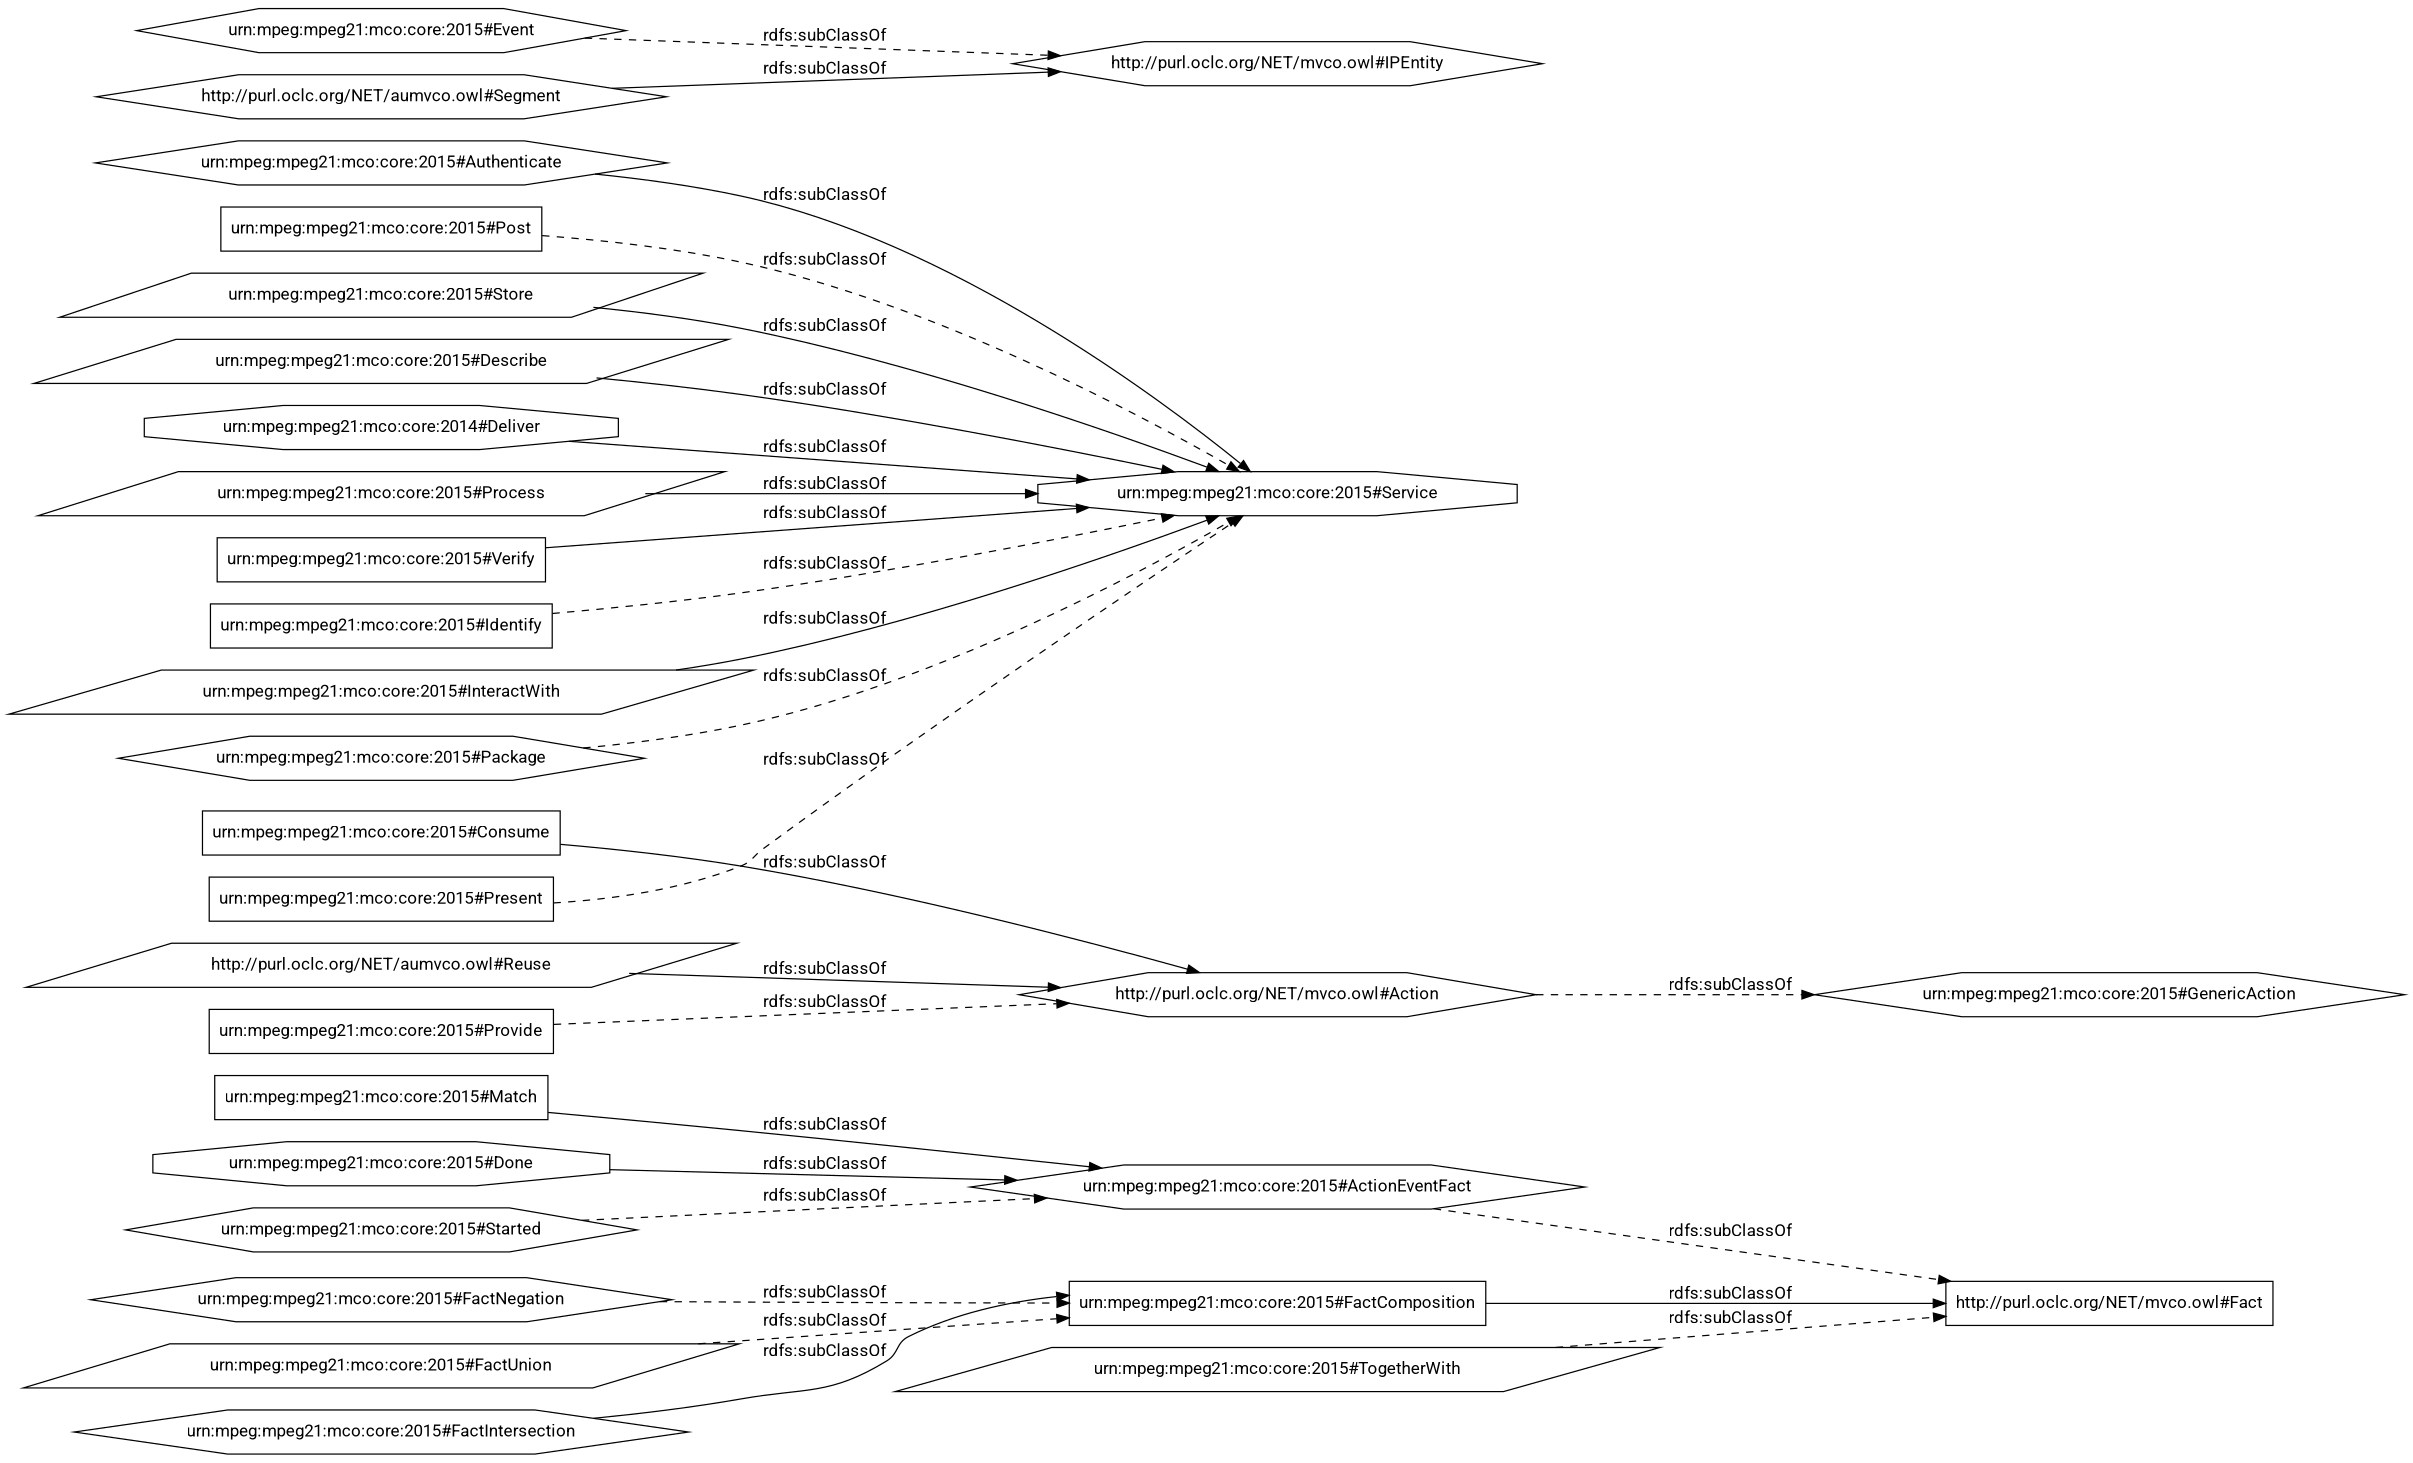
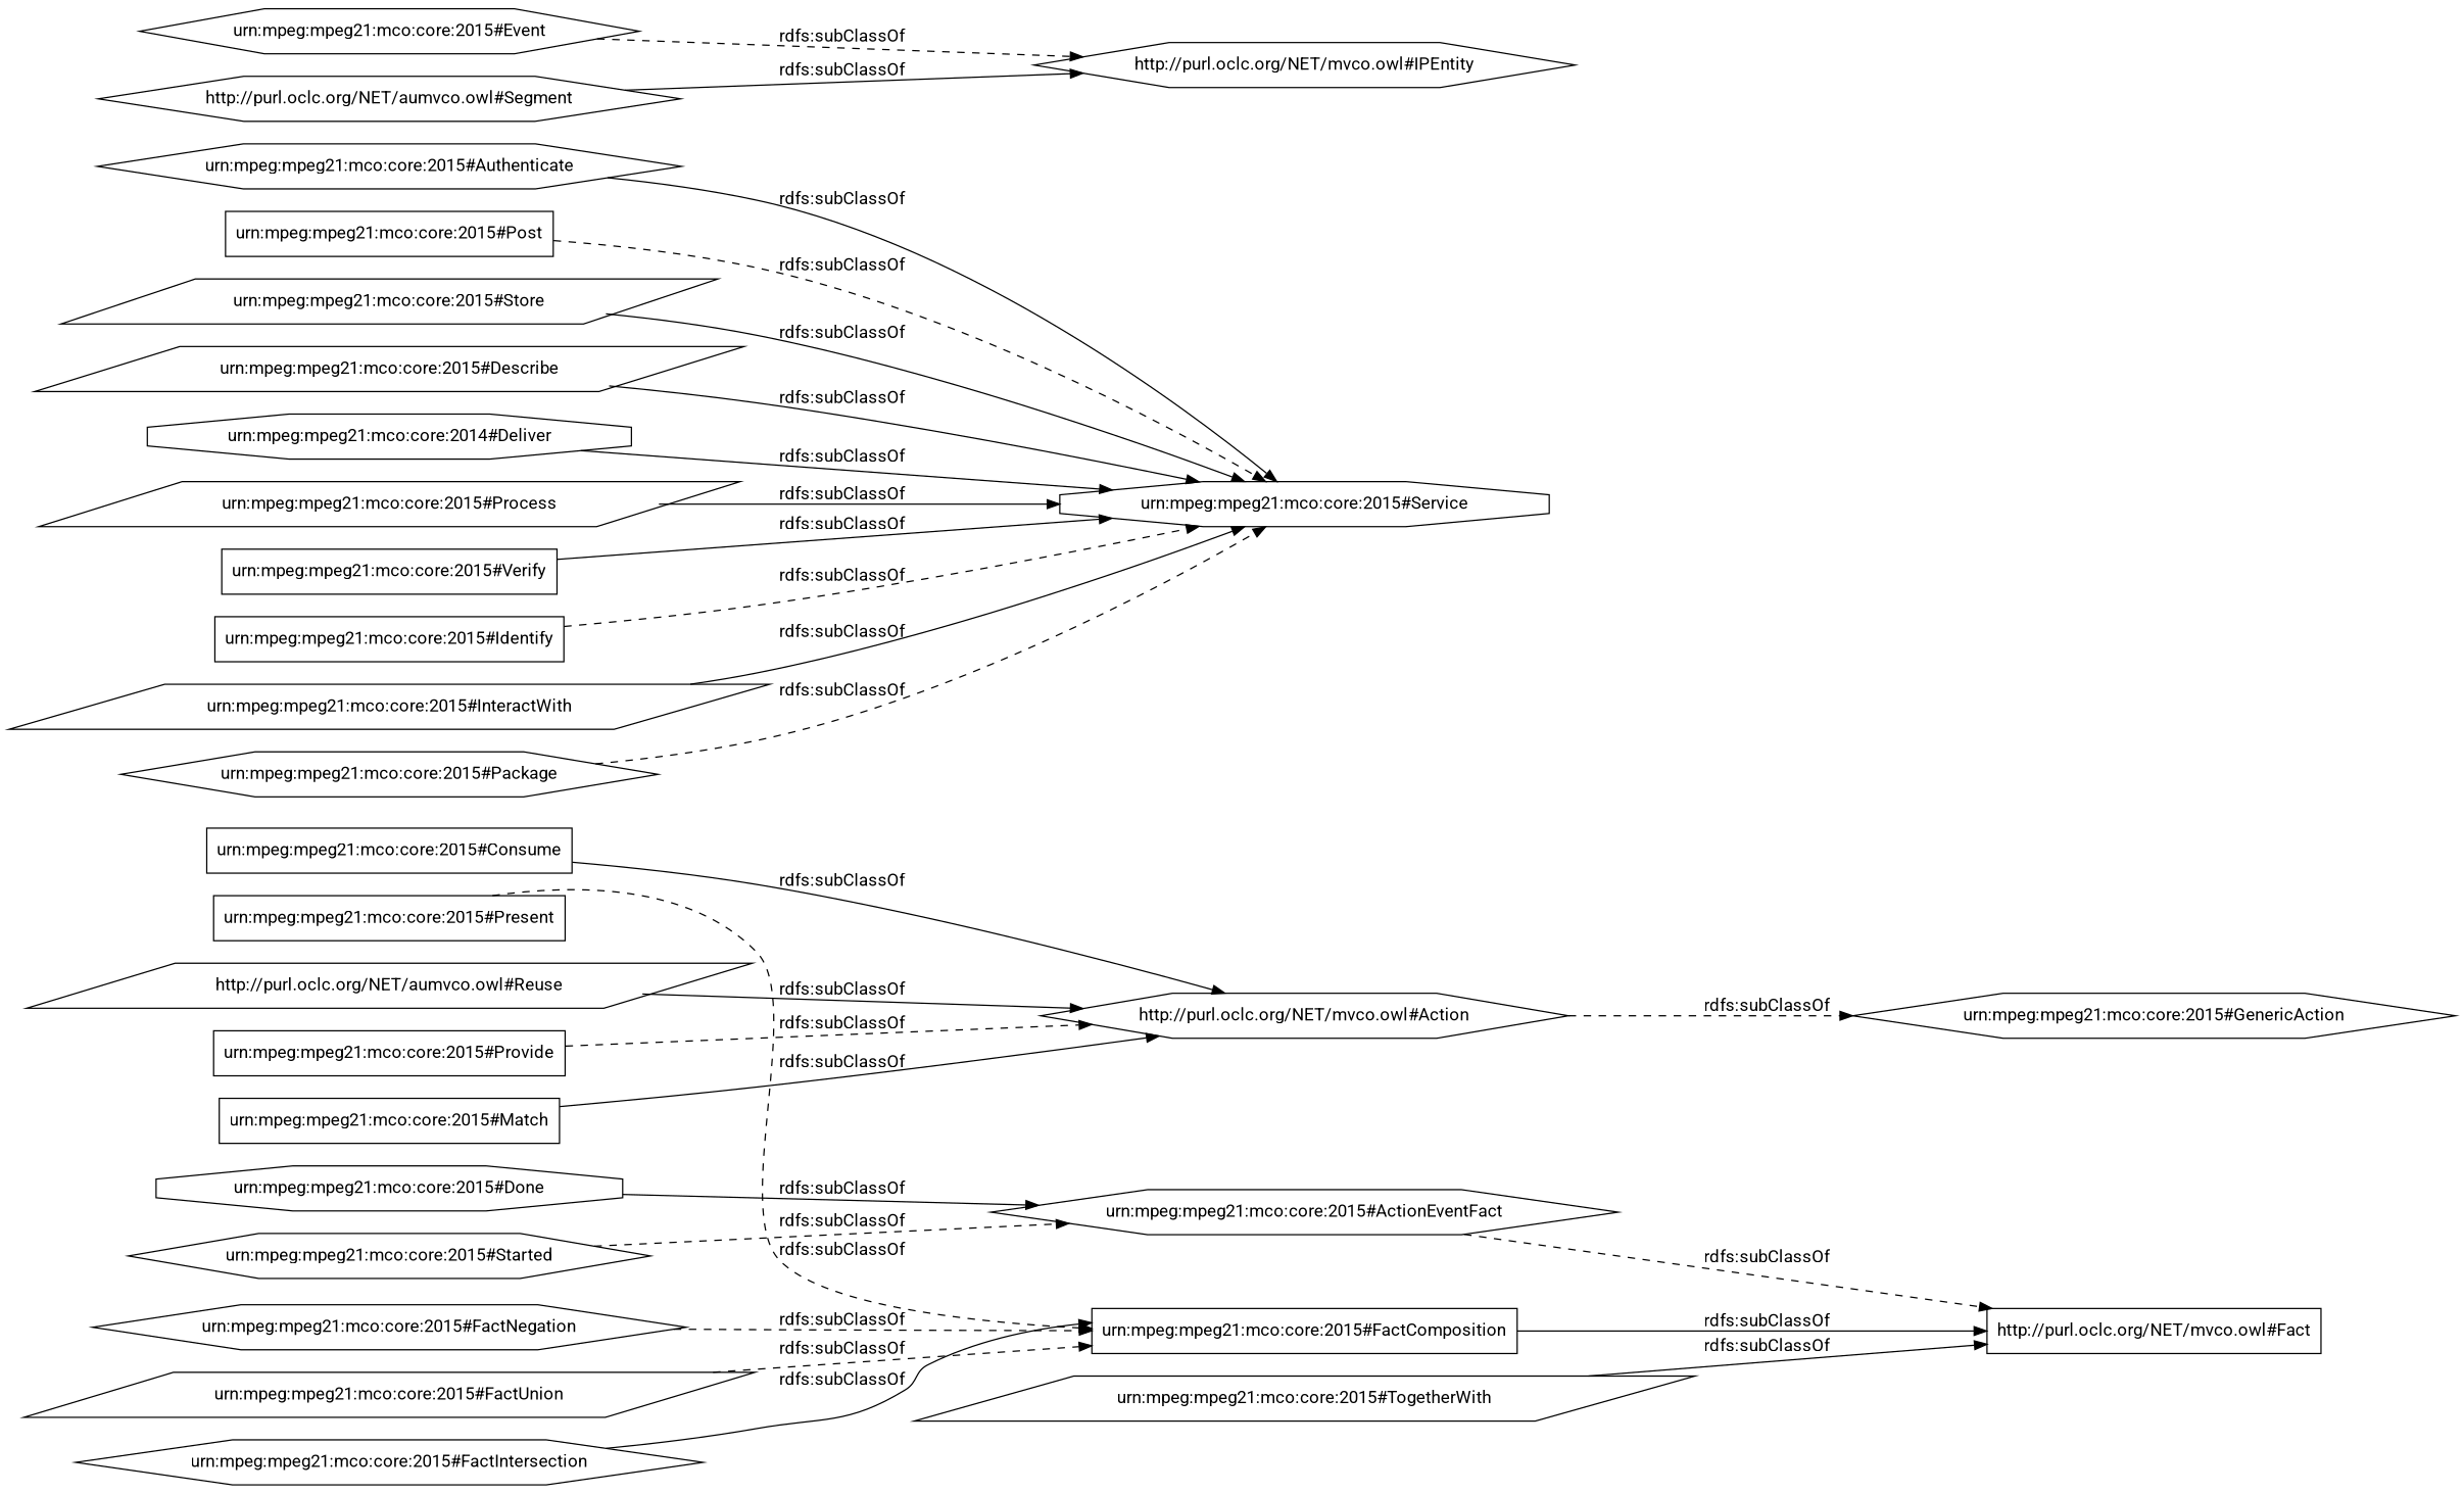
  digraph {
    fontname=Roboto
    rankdir=LR
    node [color=black fontname=Roboto shape=hexagon]
    edge [fontname=Roboto style=solid]
    "urn:mpeg:mpeg21:mco:core:2015#Present" [shape=box]
    "urn:mpeg:mpeg21:mco:core:2015#Service" [shape=octagon]
    "http://purl.oclc.org/NET/mvco.owl#Fact" [shape=box]
    "urn:mpeg:mpeg21:mco:core:2015#ActionEventFact"
    "urn:mpeg:mpeg21:mco:core:2015#Event"
    "http://purl.oclc.org/NET/mvco.owl#IPEntity"
    "urn:mpeg:mpeg21:mco:core:2015#Authenticate"
    "urn:mpeg:mpeg21:mco:core:2015#Post" [shape=box]
    "urn:mpeg:mpeg21:mco:core:2015#Store" [shape=parallelogram]
    "urn:mpeg:mpeg21:mco:core:2015#Consume" [shape=box]
    "http://purl.oclc.org/NET/mvco.owl#Action"
    "urn:mpeg:mpeg21:mco:core:2015#GenericAction"
    "urn:mpeg:mpeg21:mco:core:2015#Describe" [shape=parallelogram]
    "urn:mpeg:mpeg21:mco:core:2015#FactComposition" [shape=box]
    "urn:mpeg:mpeg21:mco:core:2015#FactIntersection"
    n16 [label="urn:mpeg:mpeg21:mco:core:2014#Deliver" shape=octagon]
    "http://purl.oclc.org/NET/aumvco.owl#Segment"
    "urn:mpeg:mpeg21:mco:core:2015#FactNegation"
    "urn:mpeg:mpeg21:mco:core:2015#Process" [shape=parallelogram]
    "urn:mpeg:mpeg21:mco:core:2015#TogetherWith" [shape=parallelogram]
    "urn:mpeg:mpeg21:mco:core:2015#Match" [shape=box]
    "urn:mpeg:mpeg21:mco:core:2015#FactUnion" [shape=parallelogram]
    "http://purl.oclc.org/NET/aumvco.owl#Reuse" [shape=parallelogram]
    "urn:mpeg:mpeg21:mco:core:2015#Verify" [shape=box]
    "urn:mpeg:mpeg21:mco:core:2015#Done" [shape=octagon]
    "urn:mpeg:mpeg21:mco:core:2015#Provide" [shape=box]
    "urn:mpeg:mpeg21:mco:core:2015#Identify" [shape=box]
    "urn:mpeg:mpeg21:mco:core:2015#InteractWith" [shape=parallelogram]
    "urn:mpeg:mpeg21:mco:core:2015#Started"
    "urn:mpeg:mpeg21:mco:core:2015#Package"
-   "urn:mpeg:mpeg21:mco:core:2015#Present" -> "urn:mpeg:mpeg21:mco:core:2015#Service" [label="rdfs:subClassOf" style=dashed]
+   "urn:mpeg:mpeg21:mco:core:2015#Present" -> "urn:mpeg:mpeg21:mco:core:2015#FactComposition" [label="rdfs:subClassOf" style=dashed]
    "urn:mpeg:mpeg21:mco:core:2015#ActionEventFact" -> "http://purl.oclc.org/NET/mvco.owl#Fact" [label="rdfs:subClassOf" style=dashed]
    "urn:mpeg:mpeg21:mco:core:2015#Event" -> "http://purl.oclc.org/NET/mvco.owl#IPEntity" [label="rdfs:subClassOf" style=dashed]
    "urn:mpeg:mpeg21:mco:core:2015#Authenticate" -> "urn:mpeg:mpeg21:mco:core:2015#Service" [label="rdfs:subClassOf"]
    "urn:mpeg:mpeg21:mco:core:2015#Post" -> "urn:mpeg:mpeg21:mco:core:2015#Service" [label="rdfs:subClassOf" style=dashed]
    "urn:mpeg:mpeg21:mco:core:2015#Store" -> "urn:mpeg:mpeg21:mco:core:2015#Service" [label="rdfs:subClassOf"]
    "urn:mpeg:mpeg21:mco:core:2015#Consume" -> "http://purl.oclc.org/NET/mvco.owl#Action" [label="rdfs:subClassOf"]
    "http://purl.oclc.org/NET/mvco.owl#Action" -> "urn:mpeg:mpeg21:mco:core:2015#GenericAction" [label="rdfs:subClassOf" style=dashed]
    "urn:mpeg:mpeg21:mco:core:2015#Describe" -> "urn:mpeg:mpeg21:mco:core:2015#Service" [label="rdfs:subClassOf"]
    "urn:mpeg:mpeg21:mco:core:2015#FactComposition" -> "http://purl.oclc.org/NET/mvco.owl#Fact" [label="rdfs:subClassOf"]
    "urn:mpeg:mpeg21:mco:core:2015#FactIntersection" -> "urn:mpeg:mpeg21:mco:core:2015#FactComposition" [label="rdfs:subClassOf"]
    n16 -> "urn:mpeg:mpeg21:mco:core:2015#Service" [label="rdfs:subClassOf"]
    "http://purl.oclc.org/NET/aumvco.owl#Segment" -> "http://purl.oclc.org/NET/mvco.owl#IPEntity" [label="rdfs:subClassOf"]
    "urn:mpeg:mpeg21:mco:core:2015#FactNegation" -> "urn:mpeg:mpeg21:mco:core:2015#FactComposition" [label="rdfs:subClassOf" style=dashed]
    "urn:mpeg:mpeg21:mco:core:2015#Process" -> "urn:mpeg:mpeg21:mco:core:2015#Service" [label="rdfs:subClassOf"]
-   "urn:mpeg:mpeg21:mco:core:2015#TogetherWith" -> "http://purl.oclc.org/NET/mvco.owl#Fact" [label="rdfs:subClassOf" style=dashed]
-   "urn:mpeg:mpeg21:mco:core:2015#Match" -> "urn:mpeg:mpeg21:mco:core:2015#ActionEventFact" [label="rdfs:subClassOf"]
+   "urn:mpeg:mpeg21:mco:core:2015#TogetherWith" -> "http://purl.oclc.org/NET/mvco.owl#Fact" [label="rdfs:subClassOf"]
+   "urn:mpeg:mpeg21:mco:core:2015#Match" -> "http://purl.oclc.org/NET/mvco.owl#Action" [label="rdfs:subClassOf"]
    "urn:mpeg:mpeg21:mco:core:2015#FactUnion" -> "urn:mpeg:mpeg21:mco:core:2015#FactComposition" [label="rdfs:subClassOf" style=dashed]
    "http://purl.oclc.org/NET/aumvco.owl#Reuse" -> "http://purl.oclc.org/NET/mvco.owl#Action" [label="rdfs:subClassOf"]
    "urn:mpeg:mpeg21:mco:core:2015#Verify" -> "urn:mpeg:mpeg21:mco:core:2015#Service" [label="rdfs:subClassOf"]
    "urn:mpeg:mpeg21:mco:core:2015#Done" -> "urn:mpeg:mpeg21:mco:core:2015#ActionEventFact" [label="rdfs:subClassOf"]
    "urn:mpeg:mpeg21:mco:core:2015#Provide" -> "http://purl.oclc.org/NET/mvco.owl#Action" [label="rdfs:subClassOf" style=dashed]
    "urn:mpeg:mpeg21:mco:core:2015#Identify" -> "urn:mpeg:mpeg21:mco:core:2015#Service" [label="rdfs:subClassOf" style=dashed]
    "urn:mpeg:mpeg21:mco:core:2015#InteractWith" -> "urn:mpeg:mpeg21:mco:core:2015#Service" [label="rdfs:subClassOf"]
    "urn:mpeg:mpeg21:mco:core:2015#Started" -> "urn:mpeg:mpeg21:mco:core:2015#ActionEventFact" [label="rdfs:subClassOf" style=dashed]
    "urn:mpeg:mpeg21:mco:core:2015#Package" -> "urn:mpeg:mpeg21:mco:core:2015#Service" [label="rdfs:subClassOf" style=dashed]
  }
